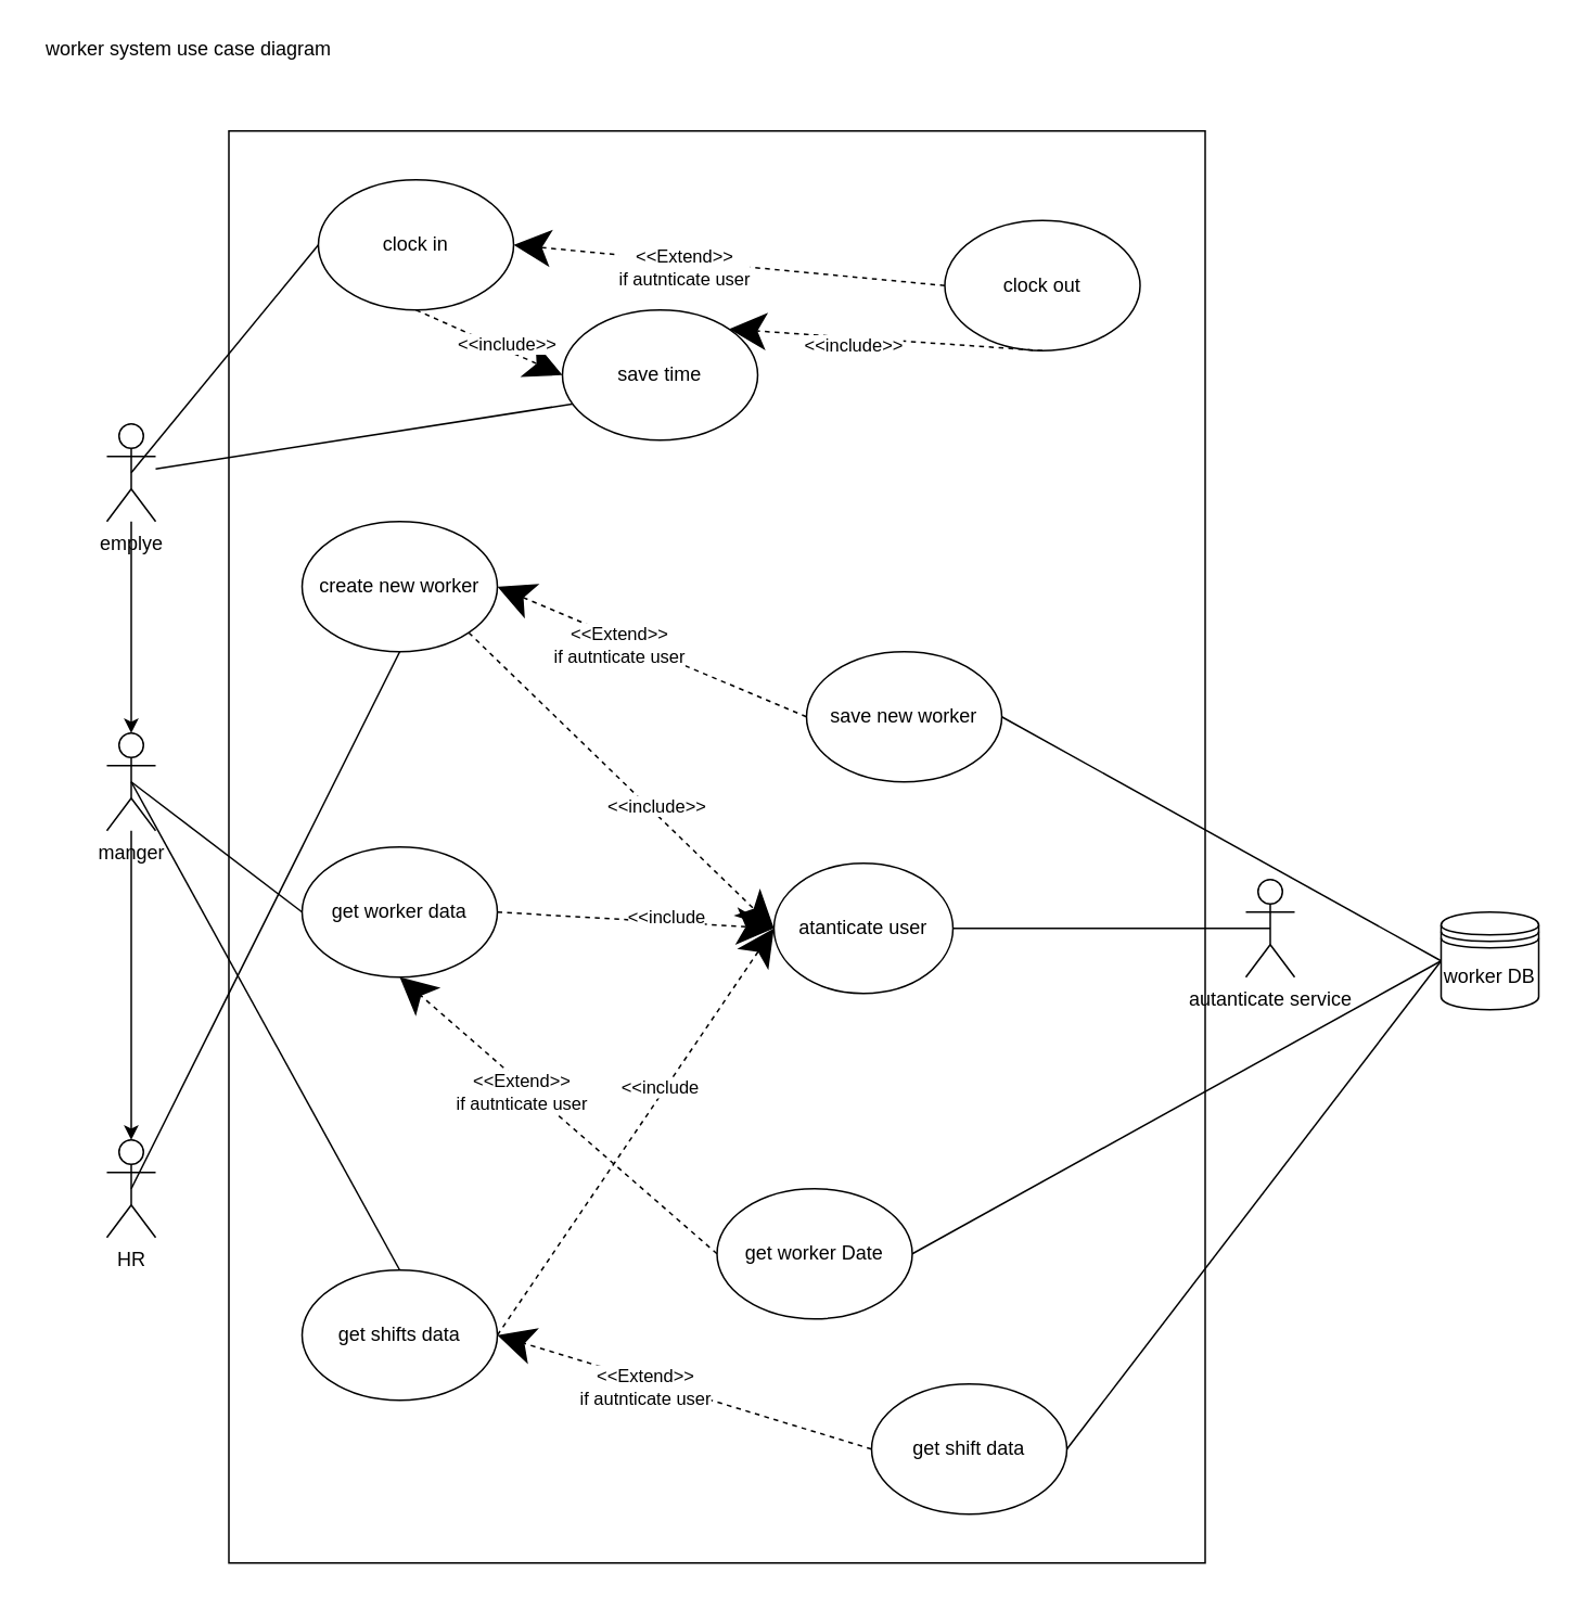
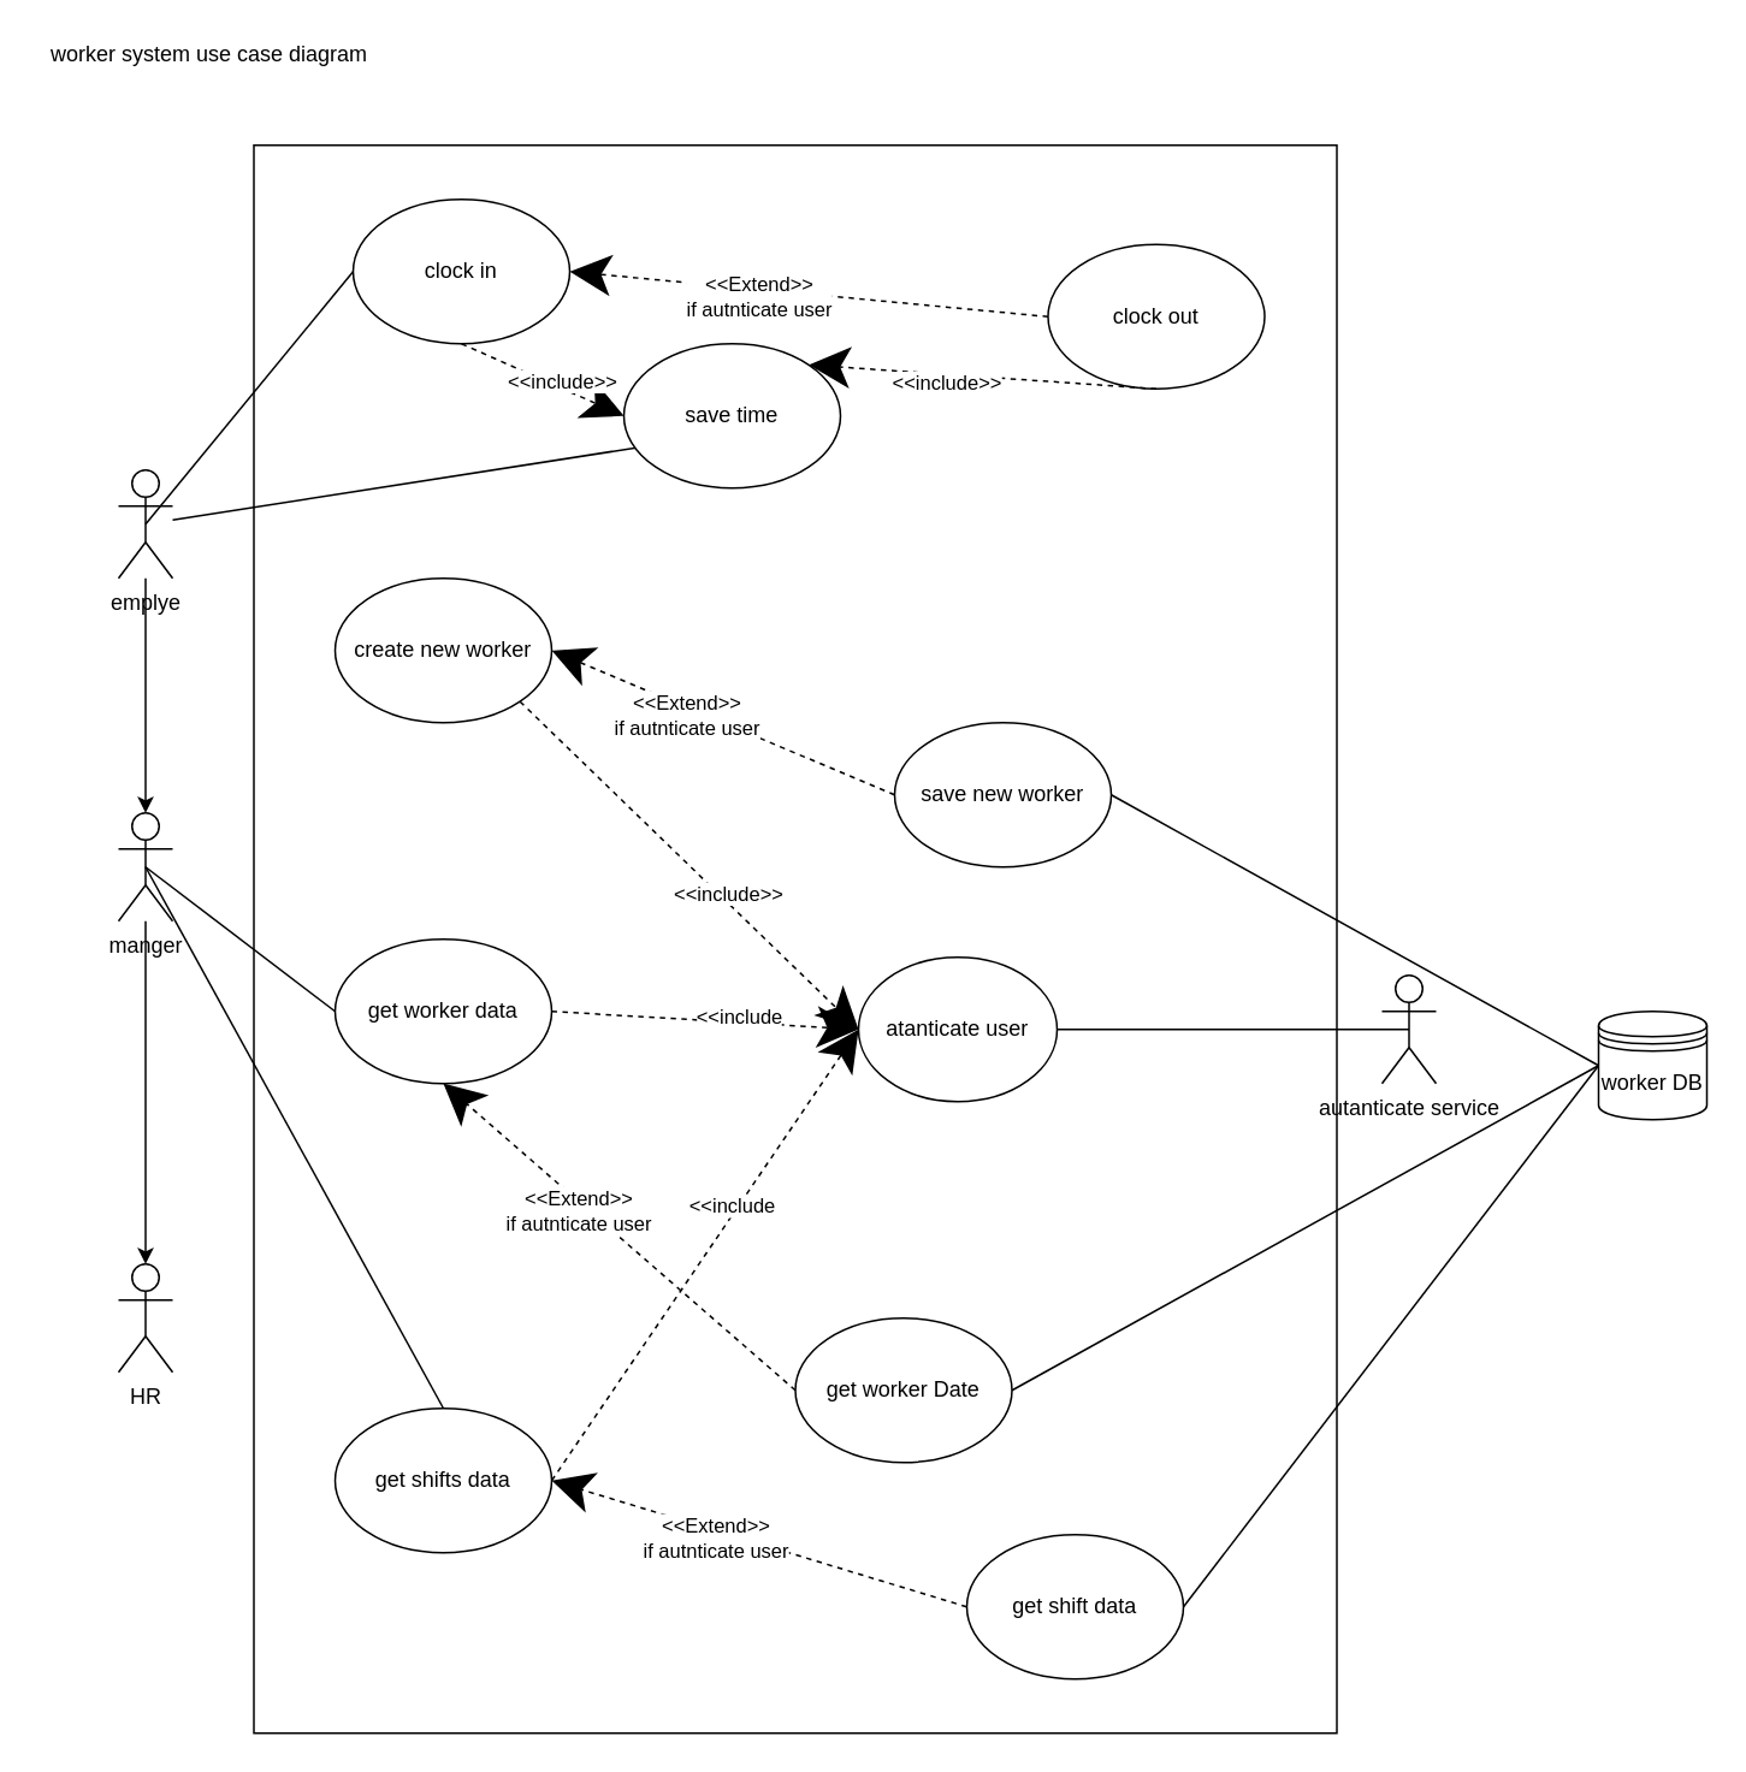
  <mxCell id="0" />
  <mxCell id="1" parent="0" />
  <mxCell id="2" style="edgeStyle=orthogonalEdgeStyle;rounded=0;orthogonalLoop=1;jettySize=auto;html=1;entryX=0.5;entryY=0;entryDx=0;entryDy=0;entryPerimeter=0;" edge="1" parent="1" source="3" target="34"><mxGeometry relative="1" as="geometry" /></mxCell>
  <mxCell id="3" value="manger" style="shape=umlActor;verticalLabelPosition=bottom;verticalAlign=top;html=1;outlineConnect=0;" parent="1" vertex="1"><mxGeometry x="65" y="450" width="30" height="60" as="geometry" /></mxCell>
  <mxCell id="4" value="" style="rounded=0;whiteSpace=wrap;html=1;" parent="1" vertex="1"><mxGeometry x="140" y="80" width="600" height="880" as="geometry" /></mxCell>
  <mxCell id="5" value="create new worker" style="ellipse;whiteSpace=wrap;html=1;" parent="1" vertex="1"><mxGeometry x="185" y="320" width="120" height="80" as="geometry" /></mxCell>
- <mxCell id="6" value="" style="endArrow=none;html=1;entryX=0.5;entryY=1;entryDx=0;entryDy=0;exitX=0.5;exitY=0.5;exitDx=0;exitDy=0;exitPerimeter=0;" parent="1" source="34" target="5" edge="1"><mxGeometry width="50" height="50" relative="1" as="geometry"><mxPoint x="80" y="480" as="sourcePoint" /><mxPoint x="235" y="440" as="targetPoint" /></mxGeometry></mxCell>
  <mxCell id="7" value="get worker data" style="ellipse;whiteSpace=wrap;html=1;" parent="1" vertex="1"><mxGeometry x="185" y="520" width="120" height="80" as="geometry" /></mxCell>
  <mxCell id="8" value="" style="endArrow=none;html=1;exitX=0.5;exitY=0.5;exitDx=0;exitDy=0;exitPerimeter=0;entryX=0;entryY=0.5;entryDx=0;entryDy=0;" parent="1" source="3" target="7" edge="1"><mxGeometry width="50" height="50" relative="1" as="geometry"><mxPoint x="105" y="485.091" as="sourcePoint" /><mxPoint x="365" y="400" as="targetPoint" /></mxGeometry></mxCell>
  <mxCell id="9" value="worker DB" style="shape=datastore;whiteSpace=wrap;html=1;" parent="1" vertex="1"><mxGeometry x="885" y="560" width="60" height="60" as="geometry" /></mxCell>
  <mxCell id="10" value="atanticate user" style="ellipse;whiteSpace=wrap;html=1;" parent="1" vertex="1"><mxGeometry x="475" y="530" width="110" height="80" as="geometry" /></mxCell>
  <mxCell id="11" value="" style="endArrow=classic;html=1;exitX=1;exitY=0.5;exitDx=0;exitDy=0;entryX=0;entryY=0.5;entryDx=0;entryDy=0;dashed=1;endFill=1;startArrow=none;startFill=0;endSize=20;" parent="1" source="7" target="10" edge="1"><mxGeometry width="50" height="50" relative="1" as="geometry"><mxPoint x="427.04" y="538" as="sourcePoint" /><mxPoint x="552.574" y="661.716" as="targetPoint" /></mxGeometry></mxCell>
  <mxCell id="12" value="&amp;lt;&amp;lt;include" style="edgeLabel;html=1;align=center;verticalAlign=middle;resizable=0;points=[];" parent="11" vertex="1" connectable="0"><mxGeometry x="0.206" y="4" relative="1" as="geometry"><mxPoint as="offset" /></mxGeometry></mxCell>
  <mxCell id="13" value="get worker Date" style="ellipse;whiteSpace=wrap;html=1;" parent="1" vertex="1"><mxGeometry x="440" y="730" width="120" height="80" as="geometry" /></mxCell>
  <mxCell id="14" value="" style="endArrow=none;html=1;exitX=1;exitY=0.5;exitDx=0;exitDy=0;entryX=0;entryY=0.5;entryDx=0;entryDy=0;" parent="1" source="13" target="9" edge="1"><mxGeometry width="50" height="50" relative="1" as="geometry"><mxPoint x="705" y="270" as="sourcePoint" /><mxPoint x="930" y="320" as="targetPoint" /></mxGeometry></mxCell>
  <mxCell id="15" value="" style="endArrow=classic;html=1;exitX=1;exitY=1;exitDx=0;exitDy=0;entryX=0;entryY=0.5;entryDx=0;entryDy=0;dashed=1;endFill=1;startArrow=none;startFill=0;endSize=20;" parent="1" source="5" target="10" edge="1"><mxGeometry width="50" height="50" relative="1" as="geometry"><mxPoint x="455" y="468" as="sourcePoint" /><mxPoint x="580.534" y="591.716" as="targetPoint" /></mxGeometry></mxCell>
  <mxCell id="16" value="&amp;lt;&amp;lt;include&amp;gt;&amp;gt;" style="edgeLabel;html=1;align=center;verticalAlign=middle;resizable=0;points=[];" parent="15" vertex="1" connectable="0"><mxGeometry x="0.206" y="4" relative="1" as="geometry"><mxPoint as="offset" /></mxGeometry></mxCell>
  <mxCell id="17" value="autanticate service" style="shape=umlActor;verticalLabelPosition=bottom;verticalAlign=top;html=1;outlineConnect=0;" parent="1" vertex="1"><mxGeometry x="765" y="540" width="30" height="60" as="geometry" /></mxCell>
  <mxCell id="18" value="" style="endArrow=none;html=1;entryX=0.5;entryY=0.5;entryDx=0;entryDy=0;exitX=1;exitY=0.5;exitDx=0;exitDy=0;entryPerimeter=0;" parent="1" source="10" target="17" edge="1"><mxGeometry width="50" height="50" relative="1" as="geometry"><mxPoint x="505" y="780" as="sourcePoint" /><mxPoint x="670" y="700" as="targetPoint" /></mxGeometry></mxCell>
  <mxCell id="19" value="save new worker" style="ellipse;whiteSpace=wrap;html=1;" parent="1" vertex="1"><mxGeometry x="495" y="400" width="120" height="80" as="geometry" /></mxCell>
  <mxCell id="20" value="" style="endArrow=none;html=1;entryX=0;entryY=0.5;entryDx=0;entryDy=0;exitX=1;exitY=0.5;exitDx=0;exitDy=0;" parent="1" source="19" target="9" edge="1"><mxGeometry width="50" height="50" relative="1" as="geometry"><mxPoint x="605" y="350" as="sourcePoint" /><mxPoint x="770" y="270" as="targetPoint" /></mxGeometry></mxCell>
  <mxCell id="21" value="" style="endArrow=classic;html=1;exitX=0;exitY=0.5;exitDx=0;exitDy=0;entryX=0.5;entryY=1;entryDx=0;entryDy=0;dashed=1;endFill=1;startArrow=none;startFill=0;endSize=20;" parent="1" source="13" target="7" edge="1"><mxGeometry width="50" height="50" relative="1" as="geometry"><mxPoint x="305" y="750" as="sourcePoint" /><mxPoint x="475" y="760" as="targetPoint" /></mxGeometry></mxCell>
  <mxCell id="22" value="&amp;lt;&amp;lt;Extend&amp;gt;&amp;gt;&lt;br&gt;if autnticate user" style="edgeLabel;html=1;align=center;verticalAlign=middle;resizable=0;points=[];" parent="21" vertex="1" connectable="0"><mxGeometry x="0.206" y="4" relative="1" as="geometry"><mxPoint as="offset" /></mxGeometry></mxCell>
  <mxCell id="23" value="" style="endArrow=classic;html=1;exitX=0;exitY=0.5;exitDx=0;exitDy=0;entryX=1;entryY=0.5;entryDx=0;entryDy=0;dashed=1;endFill=1;startArrow=none;startFill=0;endSize=20;" parent="1" source="19" target="5" edge="1"><mxGeometry width="50" height="50" relative="1" as="geometry"><mxPoint x="695" y="530" as="sourcePoint" /><mxPoint x="435" y="360" as="targetPoint" /></mxGeometry></mxCell>
  <mxCell id="24" value="&amp;lt;&amp;lt;Extend&amp;gt;&amp;gt;&lt;br&gt;if autnticate user" style="edgeLabel;html=1;align=center;verticalAlign=middle;resizable=0;points=[];" parent="23" vertex="1" connectable="0"><mxGeometry x="0.206" y="4" relative="1" as="geometry"><mxPoint as="offset" /></mxGeometry></mxCell>
  <mxCell id="25" value="worker system use case diagram" style="text;html=1;align=center;verticalAlign=middle;resizable=0;points=[];autosize=1;" parent="1" vertex="1"><mxGeometry x="20" y="20" width="190" height="20" as="geometry" /></mxCell>
  <mxCell id="26" value="get shifts data" style="ellipse;whiteSpace=wrap;html=1;" parent="1" vertex="1"><mxGeometry x="185" y="780" width="120" height="80" as="geometry" /></mxCell>
  <mxCell id="27" value="" style="endArrow=none;html=1;exitX=0.5;exitY=0.5;exitDx=0;exitDy=0;exitPerimeter=0;entryX=0.5;entryY=0;entryDx=0;entryDy=0;" parent="1" source="3" target="26" edge="1"><mxGeometry width="50" height="50" relative="1" as="geometry"><mxPoint x="65" y="620" as="sourcePoint" /><mxPoint x="170" y="700" as="targetPoint" /></mxGeometry></mxCell>
  <mxCell id="28" value="" style="endArrow=classic;html=1;exitX=1;exitY=0.5;exitDx=0;exitDy=0;entryX=0;entryY=0.5;entryDx=0;entryDy=0;dashed=1;endFill=1;startArrow=none;startFill=0;endSize=20;" parent="1" source="26" target="10" edge="1"><mxGeometry width="50" height="50" relative="1" as="geometry"><mxPoint x="315" y="820" as="sourcePoint" /><mxPoint x="485" y="830" as="targetPoint" /></mxGeometry></mxCell>
  <mxCell id="29" value="&amp;lt;&amp;lt;include" style="edgeLabel;html=1;align=center;verticalAlign=middle;resizable=0;points=[];" parent="28" vertex="1" connectable="0"><mxGeometry x="0.206" y="4" relative="1" as="geometry"><mxPoint as="offset" /></mxGeometry></mxCell>
  <mxCell id="30" value="" style="endArrow=classic;html=1;entryX=1;entryY=0.5;entryDx=0;entryDy=0;dashed=1;endFill=1;startArrow=none;startFill=0;endSize=20;exitX=0;exitY=0.5;exitDx=0;exitDy=0;" parent="1" source="32" target="26" edge="1"><mxGeometry width="50" height="50" relative="1" as="geometry"><mxPoint x="365" y="1000" as="sourcePoint" /><mxPoint x="402.5" y="830" as="targetPoint" /></mxGeometry></mxCell>
  <mxCell id="31" value="&amp;lt;&amp;lt;Extend&amp;gt;&amp;gt;&lt;br&gt;if autnticate user" style="edgeLabel;html=1;align=center;verticalAlign=middle;resizable=0;points=[];" parent="30" vertex="1" connectable="0"><mxGeometry x="0.206" y="4" relative="1" as="geometry"><mxPoint as="offset" /></mxGeometry></mxCell>
  <mxCell id="32" value="get shift data" style="ellipse;whiteSpace=wrap;html=1;" parent="1" vertex="1"><mxGeometry x="535" y="850" width="120" height="80" as="geometry" /></mxCell>
  <mxCell id="33" value="" style="endArrow=none;html=1;exitX=1;exitY=0.5;exitDx=0;exitDy=0;entryX=0;entryY=0.5;entryDx=0;entryDy=0;" parent="1" source="32" target="9" edge="1"><mxGeometry width="50" height="50" relative="1" as="geometry"><mxPoint x="615" y="880" as="sourcePoint" /><mxPoint x="940" y="700" as="targetPoint" /></mxGeometry></mxCell>
  <mxCell id="34" value="HR" style="shape=umlActor;verticalLabelPosition=bottom;verticalAlign=top;html=1;outlineConnect=0;" vertex="1" parent="1"><mxGeometry x="65" y="700" width="30" height="60" as="geometry" /></mxCell>
  <mxCell id="35" style="edgeStyle=orthogonalEdgeStyle;rounded=0;orthogonalLoop=1;jettySize=auto;html=1;entryX=0.5;entryY=0;entryDx=0;entryDy=0;entryPerimeter=0;" edge="1" parent="1" source="36" target="3"><mxGeometry relative="1" as="geometry" /></mxCell>
  <mxCell id="36" value="emplye" style="shape=umlActor;verticalLabelPosition=bottom;verticalAlign=top;html=1;outlineConnect=0;" vertex="1" parent="1"><mxGeometry x="65" y="260" width="30" height="60" as="geometry" /></mxCell>
  <mxCell id="37" value="clock in" style="ellipse;whiteSpace=wrap;html=1;" vertex="1" parent="1"><mxGeometry x="195" y="110" width="120" height="80" as="geometry" /></mxCell>
  <mxCell id="38" value="" style="endArrow=classic;html=1;exitX=0;exitY=0.5;exitDx=0;exitDy=0;entryX=1;entryY=0.5;entryDx=0;entryDy=0;dashed=1;endFill=1;startArrow=none;startFill=0;endSize=20;" edge="1" parent="1" source="40" target="37"><mxGeometry width="50" height="50" relative="1" as="geometry"><mxPoint x="615" y="100" as="sourcePoint" /><mxPoint x="325" y="210" as="targetPoint" /></mxGeometry></mxCell>
  <mxCell id="39" value="&amp;lt;&amp;lt;Extend&amp;gt;&amp;gt;&lt;br&gt;if autnticate user" style="edgeLabel;html=1;align=center;verticalAlign=middle;resizable=0;points=[];" vertex="1" connectable="0" parent="38"><mxGeometry x="0.206" y="4" relative="1" as="geometry"><mxPoint as="offset" /></mxGeometry></mxCell>
  <mxCell id="40" value="clock out" style="ellipse;whiteSpace=wrap;html=1;" vertex="1" parent="1"><mxGeometry x="580" y="135" width="120" height="80" as="geometry" /></mxCell>
  <mxCell id="41" value="" style="endArrow=none;html=1;exitX=0.5;exitY=0.5;exitDx=0;exitDy=0;exitPerimeter=0;entryX=0;entryY=0.5;entryDx=0;entryDy=0;" edge="1" parent="1" source="36" target="37"><mxGeometry width="50" height="50" relative="1" as="geometry"><mxPoint x="125" y="200" as="sourcePoint" /><mxPoint x="230" y="280" as="targetPoint" /></mxGeometry></mxCell>
  <mxCell id="42" value="" style="endArrow=none;html=1;exitX=1;exitY=0.5;exitDx=0;exitDy=0;" edge="1" parent="1" source="43" target="36"><mxGeometry width="50" height="50" relative="1" as="geometry"><mxPoint x="725" y="210" as="sourcePoint" /><mxPoint x="935" y="370" as="targetPoint" /></mxGeometry></mxCell>
  <mxCell id="43" value="save time" style="ellipse;whiteSpace=wrap;html=1;" vertex="1" parent="1"><mxGeometry x="345" y="190" width="120" height="80" as="geometry" /></mxCell>
  <mxCell id="44" value="" style="endArrow=classic;html=1;exitX=0.5;exitY=1;exitDx=0;exitDy=0;entryX=0;entryY=0.5;entryDx=0;entryDy=0;dashed=1;endFill=1;startArrow=none;startFill=0;endSize=20;" edge="1" parent="1" source="37" target="43"><mxGeometry width="50" height="50" relative="1" as="geometry"><mxPoint x="314.996" y="230.004" as="sourcePoint" /><mxPoint x="502.57" y="411.72" as="targetPoint" /></mxGeometry></mxCell>
  <mxCell id="45" value="&amp;lt;&amp;lt;include&amp;gt;&amp;gt;" style="edgeLabel;html=1;align=center;verticalAlign=middle;resizable=0;points=[];" vertex="1" connectable="0" parent="44"><mxGeometry x="0.206" y="4" relative="1" as="geometry"><mxPoint as="offset" /></mxGeometry></mxCell>
  <mxCell id="46" value="" style="endArrow=classic;html=1;exitX=0.5;exitY=1;exitDx=0;exitDy=0;entryX=1;entryY=0;entryDx=0;entryDy=0;dashed=1;endFill=1;startArrow=none;startFill=0;endSize=20;" edge="1" parent="1" source="40" target="43"><mxGeometry width="50" height="50" relative="1" as="geometry"><mxPoint x="555" y="280" as="sourcePoint" /><mxPoint x="705" y="370" as="targetPoint" /></mxGeometry></mxCell>
  <mxCell id="47" value="&amp;lt;&amp;lt;include&amp;gt;&amp;gt;" style="edgeLabel;html=1;align=center;verticalAlign=middle;resizable=0;points=[];" vertex="1" connectable="0" parent="46"><mxGeometry x="0.206" y="4" relative="1" as="geometry"><mxPoint as="offset" /></mxGeometry></mxCell>
